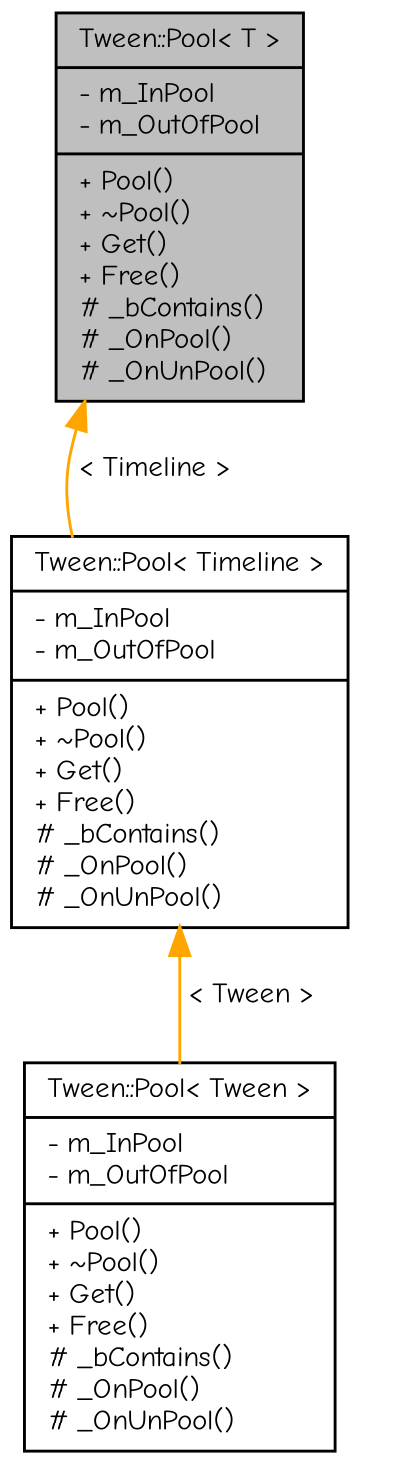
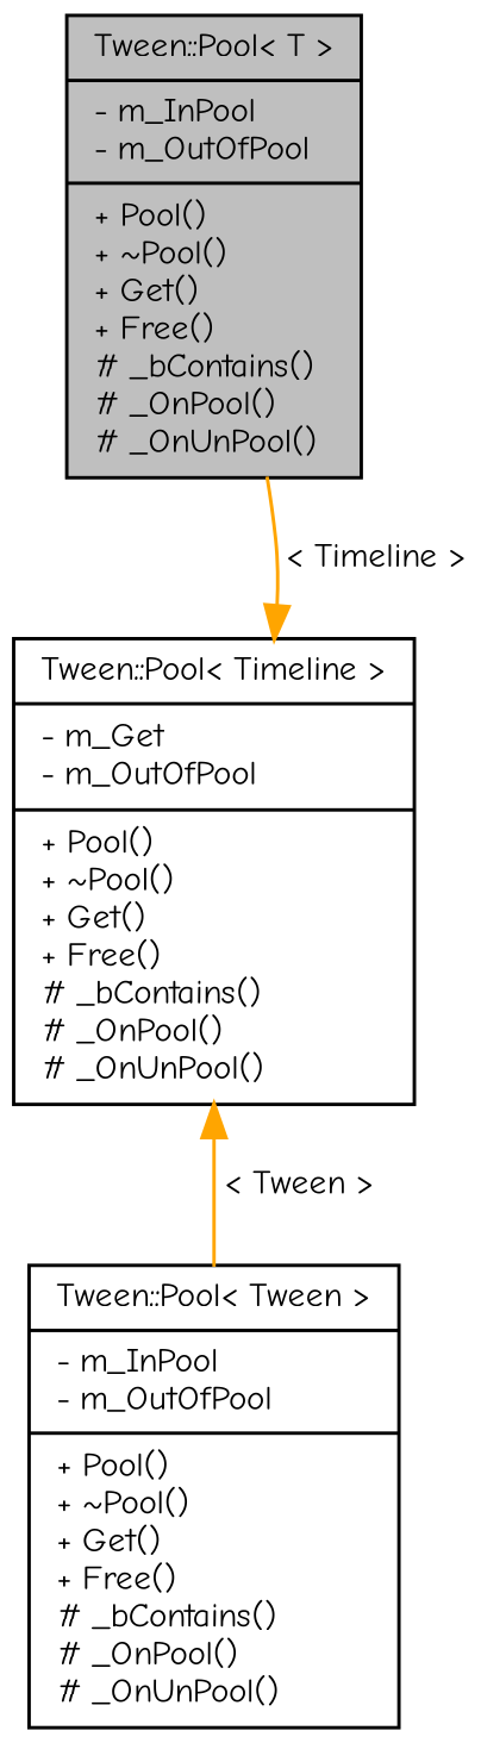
  digraph {
    fontname="Comic Neue"
    node [color=black fontname="Comic Neue" fontsize=10 shape=record]
    edge [color=orange dir=back fontname="Comic Neue" fontsize=10 labelfontname=FreeSans labelfontsize=10 style=solid]
    n1 [fillcolor=grey75 fontcolor=black height=0.2 label="{Tween::Pool\< T \>\n|- m_InPool\l- m_OutOfPool\l|+ Pool()\l+ ~Pool()\l+ Get()\l+ Free()\l# _bContains()\l# _OnPool()\l# _OnUnPool()\l}" style=filled width=0.4]
-   n2 [height=0.2 label="{Tween::Pool\< Timeline \>\n|- m_InPool\l- m_OutOfPool\l|+ Pool()\l+ ~Pool()\l+ Get()\l+ Free()\l# _bContains()\l# _OnPool()\l# _OnUnPool()\l}" width=0.4]
+   n2 [height=0.2 label="{Tween::Pool\< Timeline \>\n|- m_Get\l- m_OutOfPool\l|+ Pool()\l+ ~Pool()\l+ Get()\l+ Free()\l# _bContains()\l# _OnPool()\l# _OnUnPool()\l}" width=0.4]
    n3 [height=0.2 label="{Tween::Pool\< Tween \>\n|- m_InPool\l- m_OutOfPool\l|+ Pool()\l+ ~Pool()\l+ Get()\l+ Free()\l# _bContains()\l# _OnPool()\l# _OnUnPool()\l}" width=0.4]
-   n1 -> n2 [label=" \< Timeline \>"]
+   n2 -> n1 [label=" \< Timeline \>"]
    n2 -> n3 [label=" \< Tween \>"]
  }
